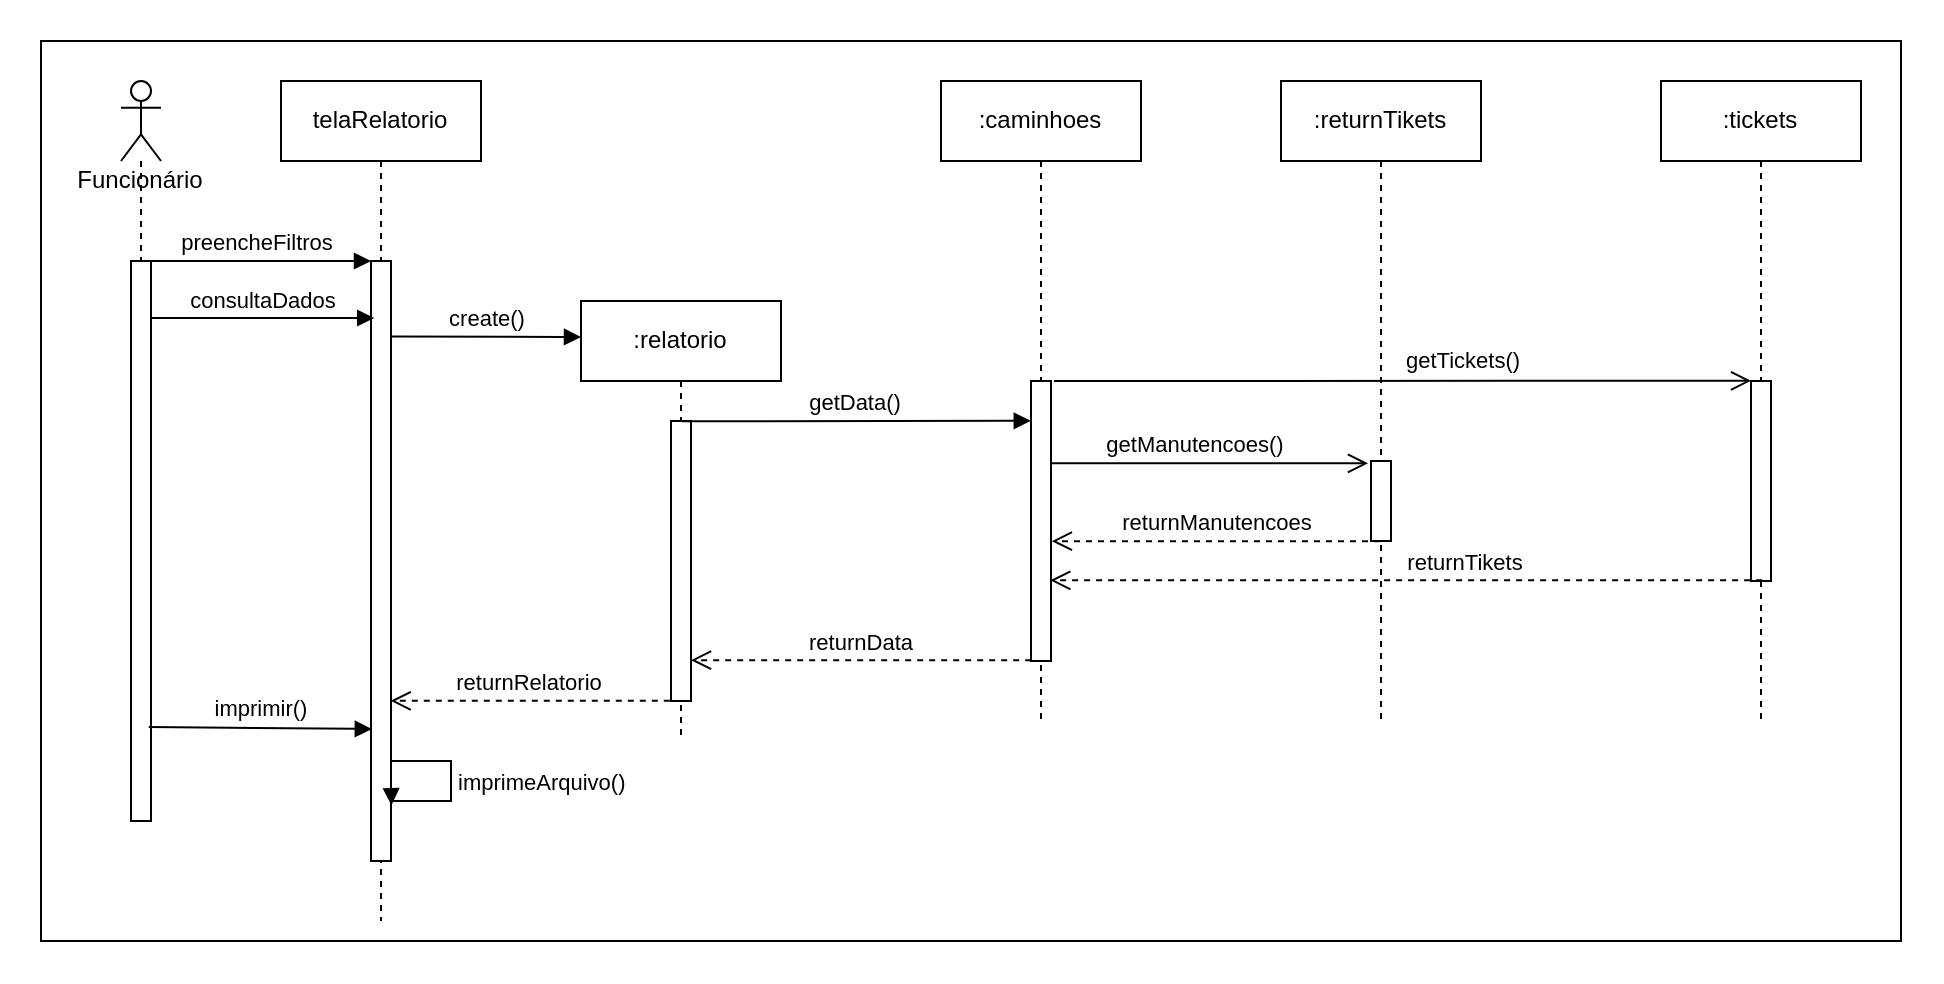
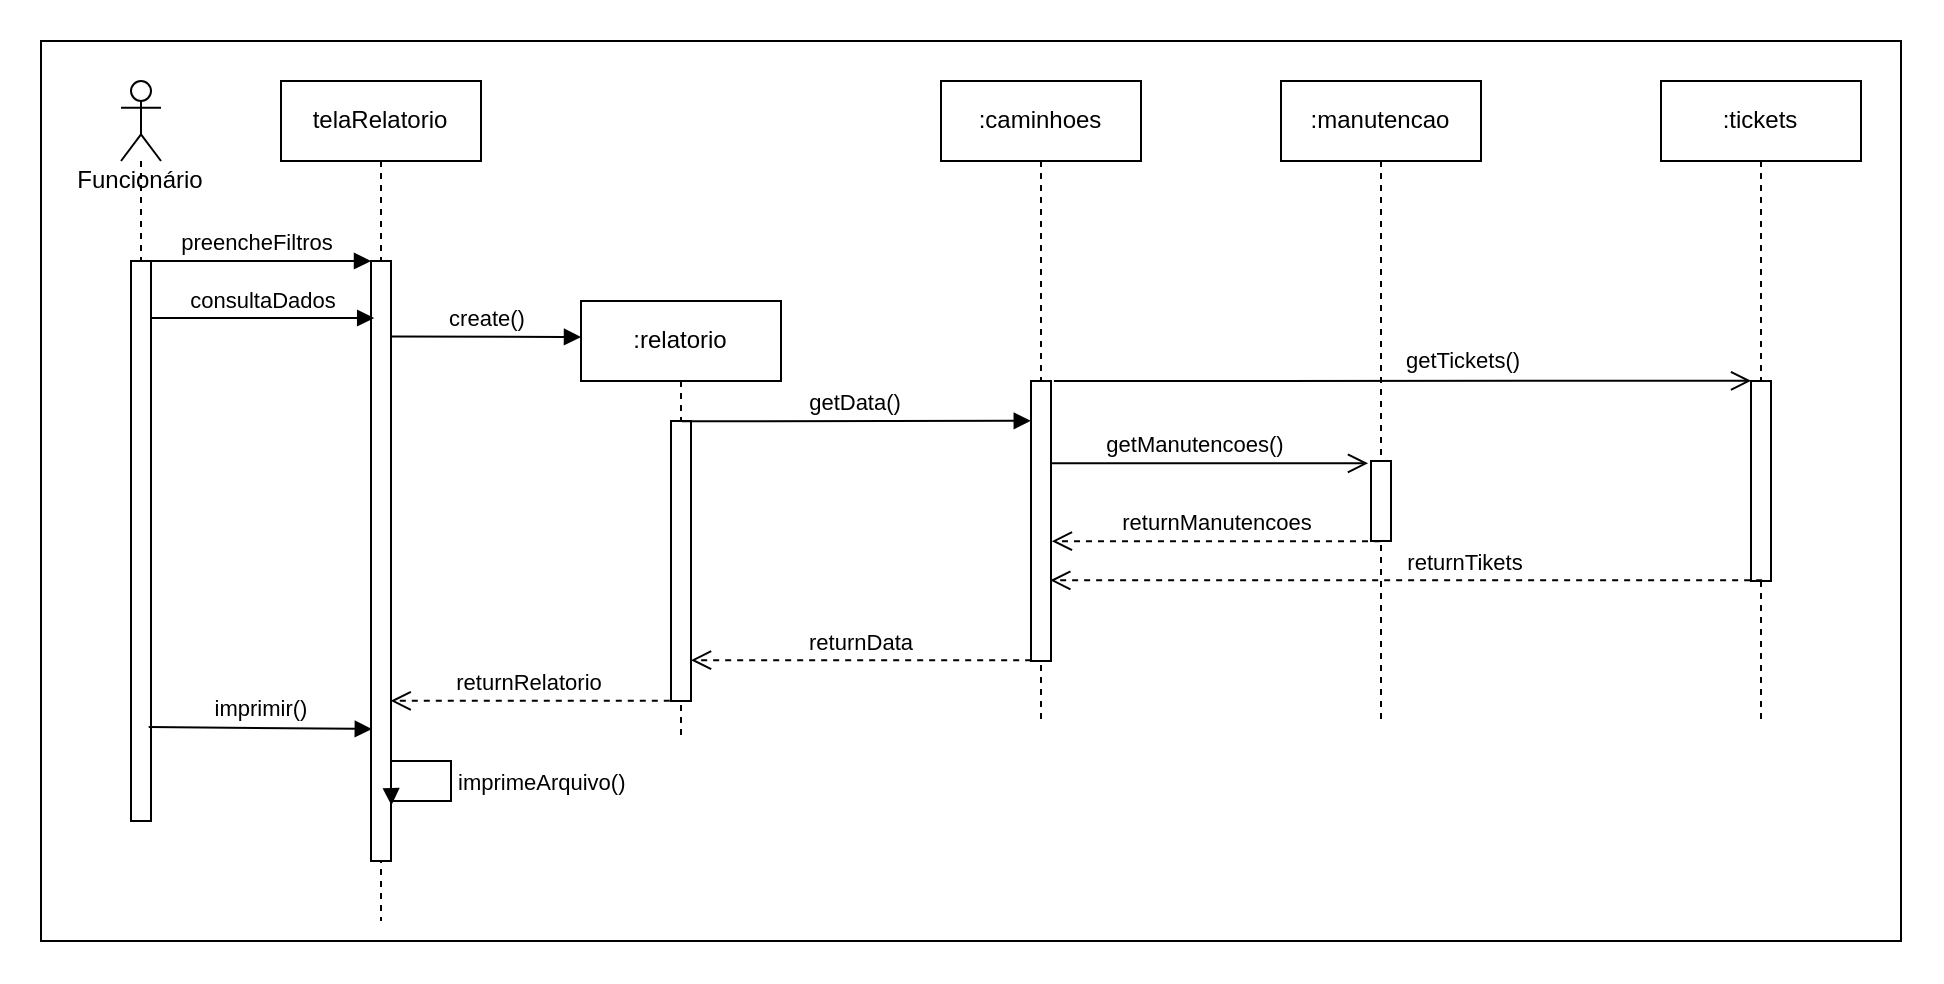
  <mxCell id="0" />
  <mxCell id="1" parent="0" />
  <mxCell id="2" value="" style="rounded=0;whiteSpace=wrap;html=1;" vertex="1" parent="1"><mxGeometry x="20" y="20" width="930" height="450" as="geometry" /></mxCell>
  <mxCell id="3" value="Funcionário" style="shape=umlLifeline;participant=umlActor;perimeter=lifelinePerimeter;whiteSpace=wrap;html=1;container=1;collapsible=0;recursiveResize=0;verticalAlign=top;spacingTop=36;outlineConnect=0;" parent="1" vertex="1"><mxGeometry x="60" y="40" width="20" height="370" as="geometry" /></mxCell>
  <mxCell id="4" value="" style="html=1;points=[];perimeter=orthogonalPerimeter;" parent="3" vertex="1"><mxGeometry x="5" y="90" width="10" height="280" as="geometry" /></mxCell>
  <mxCell id="5" value="telaRelatorio" style="shape=umlLifeline;perimeter=lifelinePerimeter;whiteSpace=wrap;html=1;container=1;collapsible=0;recursiveResize=0;outlineConnect=0;" parent="1" vertex="1"><mxGeometry x="140" y="40" width="100" height="420" as="geometry" /></mxCell>
  <mxCell id="6" value="" style="html=1;points=[];perimeter=orthogonalPerimeter;" parent="5" vertex="1"><mxGeometry x="45" y="90" width="10" height="300" as="geometry" /></mxCell>
  <mxCell id="7" value="imprimeArquivo()" style="edgeStyle=orthogonalEdgeStyle;html=1;align=left;spacingLeft=2;endArrow=block;rounded=0;entryX=1.024;entryY=0.907;entryDx=0;entryDy=0;entryPerimeter=0;" parent="5" target="6" edge="1"><mxGeometry relative="1" as="geometry"><mxPoint x="55" y="340" as="sourcePoint" /><Array as="points"><mxPoint x="85" y="340" /><mxPoint x="85" y="360" /></Array><mxPoint x="60" y="360" as="targetPoint" /></mxGeometry></mxCell>
  <mxCell id="8" value=":relatorio" style="shape=umlLifeline;perimeter=lifelinePerimeter;whiteSpace=wrap;html=1;container=1;collapsible=0;recursiveResize=0;outlineConnect=0;" parent="1" vertex="1"><mxGeometry x="290" y="150" width="100" height="220" as="geometry" /></mxCell>
  <mxCell id="9" value="" style="html=1;points=[];perimeter=orthogonalPerimeter;" parent="8" vertex="1"><mxGeometry x="45" y="60" width="10" height="140" as="geometry" /></mxCell>
  <mxCell id="10" value=":caminhoes" style="shape=umlLifeline;perimeter=lifelinePerimeter;whiteSpace=wrap;html=1;container=1;collapsible=0;recursiveResize=0;outlineConnect=0;" parent="1" vertex="1"><mxGeometry x="470" y="40" width="100" height="320" as="geometry" /></mxCell>
  <mxCell id="11" value="" style="html=1;points=[];perimeter=orthogonalPerimeter;" parent="10" vertex="1"><mxGeometry x="45" y="150" width="10" height="140" as="geometry" /></mxCell>
- <mxCell id="12" value=":returnTikets" style="shape=umlLifeline;perimeter=lifelinePerimeter;whiteSpace=wrap;html=1;container=1;collapsible=0;recursiveResize=0;outlineConnect=0;" parent="1" vertex="1"><mxGeometry x="640" y="40" width="100" height="320" as="geometry" /></mxCell>
+ <mxCell id="12" value=":manutencao" style="shape=umlLifeline;perimeter=lifelinePerimeter;whiteSpace=wrap;html=1;container=1;collapsible=0;recursiveResize=0;outlineConnect=0;" parent="1" vertex="1"><mxGeometry x="640" y="40" width="100" height="320" as="geometry" /></mxCell>
  <mxCell id="13" value="" style="html=1;points=[];perimeter=orthogonalPerimeter;" parent="12" vertex="1"><mxGeometry x="45" y="190" width="10" height="40" as="geometry" /></mxCell>
  <mxCell id="14" value="" style="endArrow=open;startArrow=none;endFill=0;startFill=0;endSize=8;html=1;verticalAlign=bottom;labelBackgroundColor=none;strokeWidth=1;rounded=0;exitX=0.996;exitY=0.294;exitDx=0;exitDy=0;exitPerimeter=0;entryX=0.006;entryY=-0.001;entryDx=0;entryDy=0;entryPerimeter=0;" edge="1" parent="12" target="20"><mxGeometry width="160" relative="1" as="geometry"><mxPoint x="-113.56" y="150.0" as="sourcePoint" /><mxPoint x="45" y="150.0" as="targetPoint" /></mxGeometry></mxCell>
  <mxCell id="15" value="getTickets()" style="edgeLabel;html=1;align=center;verticalAlign=middle;resizable=0;points=[];" vertex="1" connectable="0" parent="14"><mxGeometry x="-0.094" y="-1" relative="1" as="geometry"><mxPoint x="46" y="-11" as="offset" /></mxGeometry></mxCell>
  <mxCell id="16" value="returnData" style="html=1;verticalAlign=bottom;endArrow=open;dashed=1;endSize=8;exitX=0.008;exitY=0.997;rounded=0;exitDx=0;exitDy=0;exitPerimeter=0;" parent="1" source="11" target="9" edge="1"><mxGeometry relative="1" as="geometry"><mxPoint x="350" y="330" as="targetPoint" /></mxGeometry></mxCell>
  <mxCell id="17" value="getData()" style="html=1;verticalAlign=bottom;endArrow=block;rounded=0;entryX=-0.011;entryY=0.142;entryDx=0;entryDy=0;entryPerimeter=0;exitX=0.537;exitY=0.001;exitDx=0;exitDy=0;exitPerimeter=0;" parent="1" source="9" target="11" edge="1"><mxGeometry relative="1" as="geometry"><mxPoint x="445" y="160" as="sourcePoint" /></mxGeometry></mxCell>
  <mxCell id="18" value="create()" style="html=1;verticalAlign=bottom;endArrow=block;rounded=0;exitX=0.967;exitY=0.126;exitDx=0;exitDy=0;exitPerimeter=0;" parent="1" source="6" edge="1"><mxGeometry width="80" relative="1" as="geometry"><mxPoint x="200" y="150" as="sourcePoint" /><mxPoint x="290" y="168" as="targetPoint" /></mxGeometry></mxCell>
  <mxCell id="19" value=":tickets" style="shape=umlLifeline;perimeter=lifelinePerimeter;whiteSpace=wrap;html=1;container=1;collapsible=0;recursiveResize=0;outlineConnect=0;" parent="1" vertex="1"><mxGeometry x="830" y="40" width="100" height="320" as="geometry" /></mxCell>
  <mxCell id="20" value="" style="html=1;points=[];perimeter=orthogonalPerimeter;" parent="19" vertex="1"><mxGeometry x="45" y="150" width="10" height="100" as="geometry" /></mxCell>
  <mxCell id="21" value="" style="endArrow=open;startArrow=none;endFill=0;startFill=0;endSize=8;html=1;verticalAlign=bottom;labelBackgroundColor=none;strokeWidth=1;rounded=0;entryX=-0.148;entryY=0.029;entryDx=0;entryDy=0;entryPerimeter=0;exitX=0.996;exitY=0.294;exitDx=0;exitDy=0;exitPerimeter=0;" parent="1" edge="1" target="13" source="11"><mxGeometry width="160" relative="1" as="geometry"><mxPoint x="530" y="231" as="sourcePoint" /><mxPoint x="684.39" y="249.97" as="targetPoint" /></mxGeometry></mxCell>
  <mxCell id="22" value="getManutencoes()" style="edgeLabel;html=1;align=center;verticalAlign=middle;resizable=0;points=[];" parent="21" vertex="1" connectable="0"><mxGeometry x="-0.094" y="-1" relative="1" as="geometry"><mxPoint y="-11" as="offset" /></mxGeometry></mxCell>
  <mxCell id="23" value="returnManutencoes" style="html=1;verticalAlign=bottom;endArrow=open;dashed=1;endSize=8;rounded=0;entryX=1.042;entryY=0.572;entryDx=0;entryDy=0;entryPerimeter=0;" parent="1" target="11" edge="1" source="12"><mxGeometry relative="1" as="geometry"><mxPoint x="690" y="290" as="sourcePoint" /><mxPoint x="530" y="290" as="targetPoint" /></mxGeometry></mxCell>
  <mxCell id="24" value="returnTikets" style="html=1;verticalAlign=bottom;endArrow=open;dashed=1;endSize=8;rounded=0;exitX=0.557;exitY=0.996;exitDx=0;exitDy=0;exitPerimeter=0;entryX=0.963;entryY=0.712;entryDx=0;entryDy=0;entryPerimeter=0;" parent="1" source="20" target="11" edge="1"><mxGeometry x="-0.165" relative="1" as="geometry"><mxPoint x="880" y="300" as="sourcePoint" /><mxPoint x="800" y="300" as="targetPoint" /><mxPoint as="offset" /></mxGeometry></mxCell>
  <mxCell id="25" value="returnRelatorio" style="html=1;verticalAlign=bottom;endArrow=open;dashed=1;endSize=8;rounded=0;exitX=-0.06;exitY=0.999;exitDx=0;exitDy=0;exitPerimeter=0;entryX=0.982;entryY=0.733;entryDx=0;entryDy=0;entryPerimeter=0;" parent="1" source="9" target="6" edge="1"><mxGeometry relative="1" as="geometry"><mxPoint x="320" y="340" as="sourcePoint" /><mxPoint x="200" y="350" as="targetPoint" /></mxGeometry></mxCell>
  <mxCell id="26" value="imprimir()" style="html=1;verticalAlign=bottom;endArrow=block;rounded=0;exitX=0.886;exitY=0.832;exitDx=0;exitDy=0;exitPerimeter=0;entryX=0.041;entryY=0.78;entryDx=0;entryDy=0;entryPerimeter=0;" parent="1" source="4" target="6" edge="1"><mxGeometry width="80" relative="1" as="geometry"><mxPoint x="80" y="360" as="sourcePoint" /><mxPoint x="160" y="360" as="targetPoint" /></mxGeometry></mxCell>
  <mxCell id="27" value="preencheFiltros" style="html=1;verticalAlign=bottom;endArrow=block;entryX=0;entryY=0;rounded=0;" parent="1" target="6" edge="1" source="3"><mxGeometry relative="1" as="geometry"><mxPoint x="70" y="110" as="sourcePoint" /></mxGeometry></mxCell>
  <mxCell id="28" value="consultaDados" style="html=1;verticalAlign=bottom;endArrow=block;rounded=0;entryX=0.16;entryY=0.095;entryDx=0;entryDy=0;entryPerimeter=0;" parent="1" target="6" edge="1" source="4"><mxGeometry width="80" relative="1" as="geometry"><mxPoint x="70" y="140" as="sourcePoint" /><mxPoint x="180" y="140" as="targetPoint" /></mxGeometry></mxCell>
